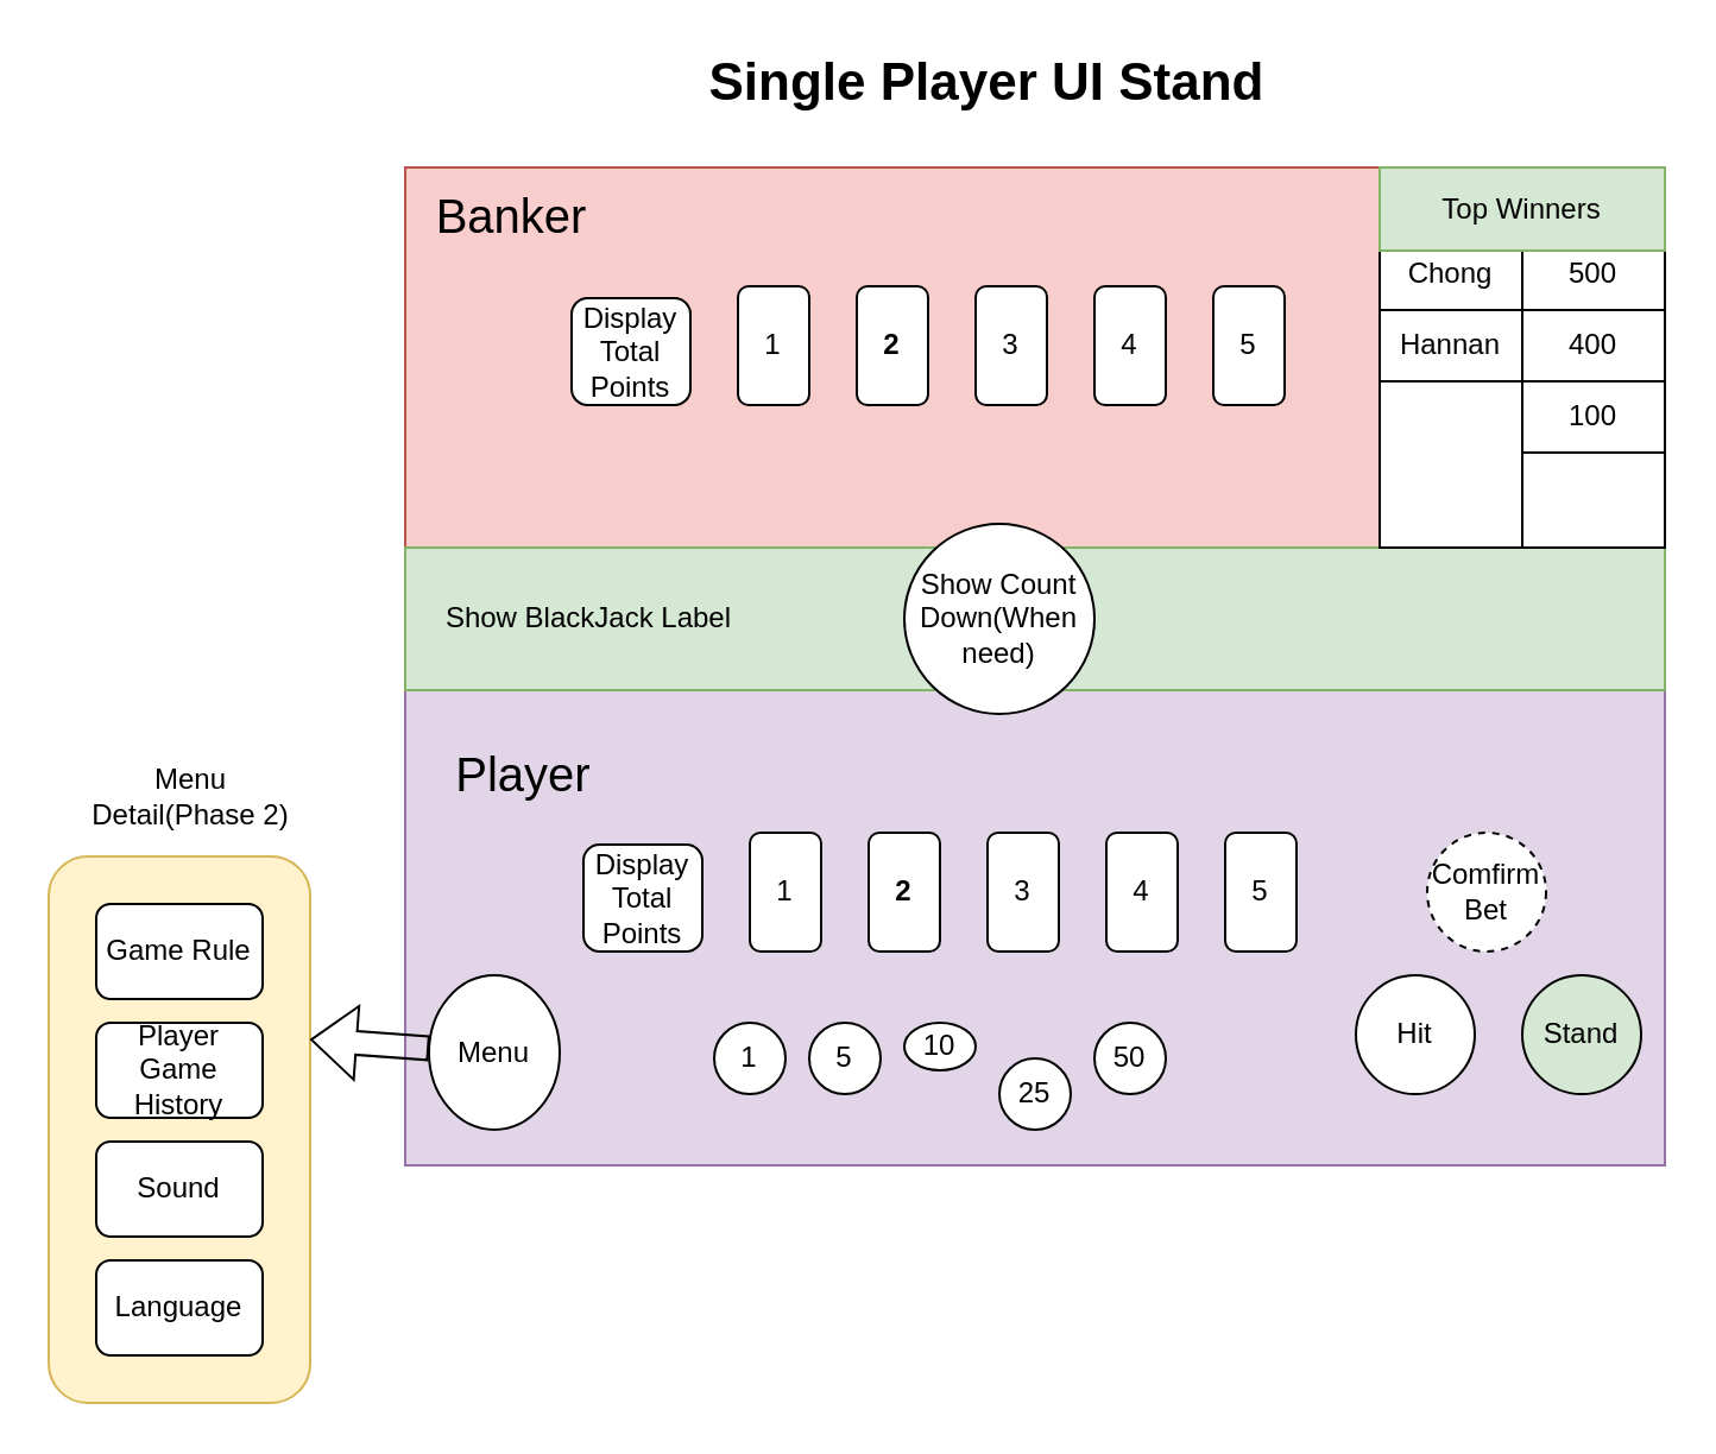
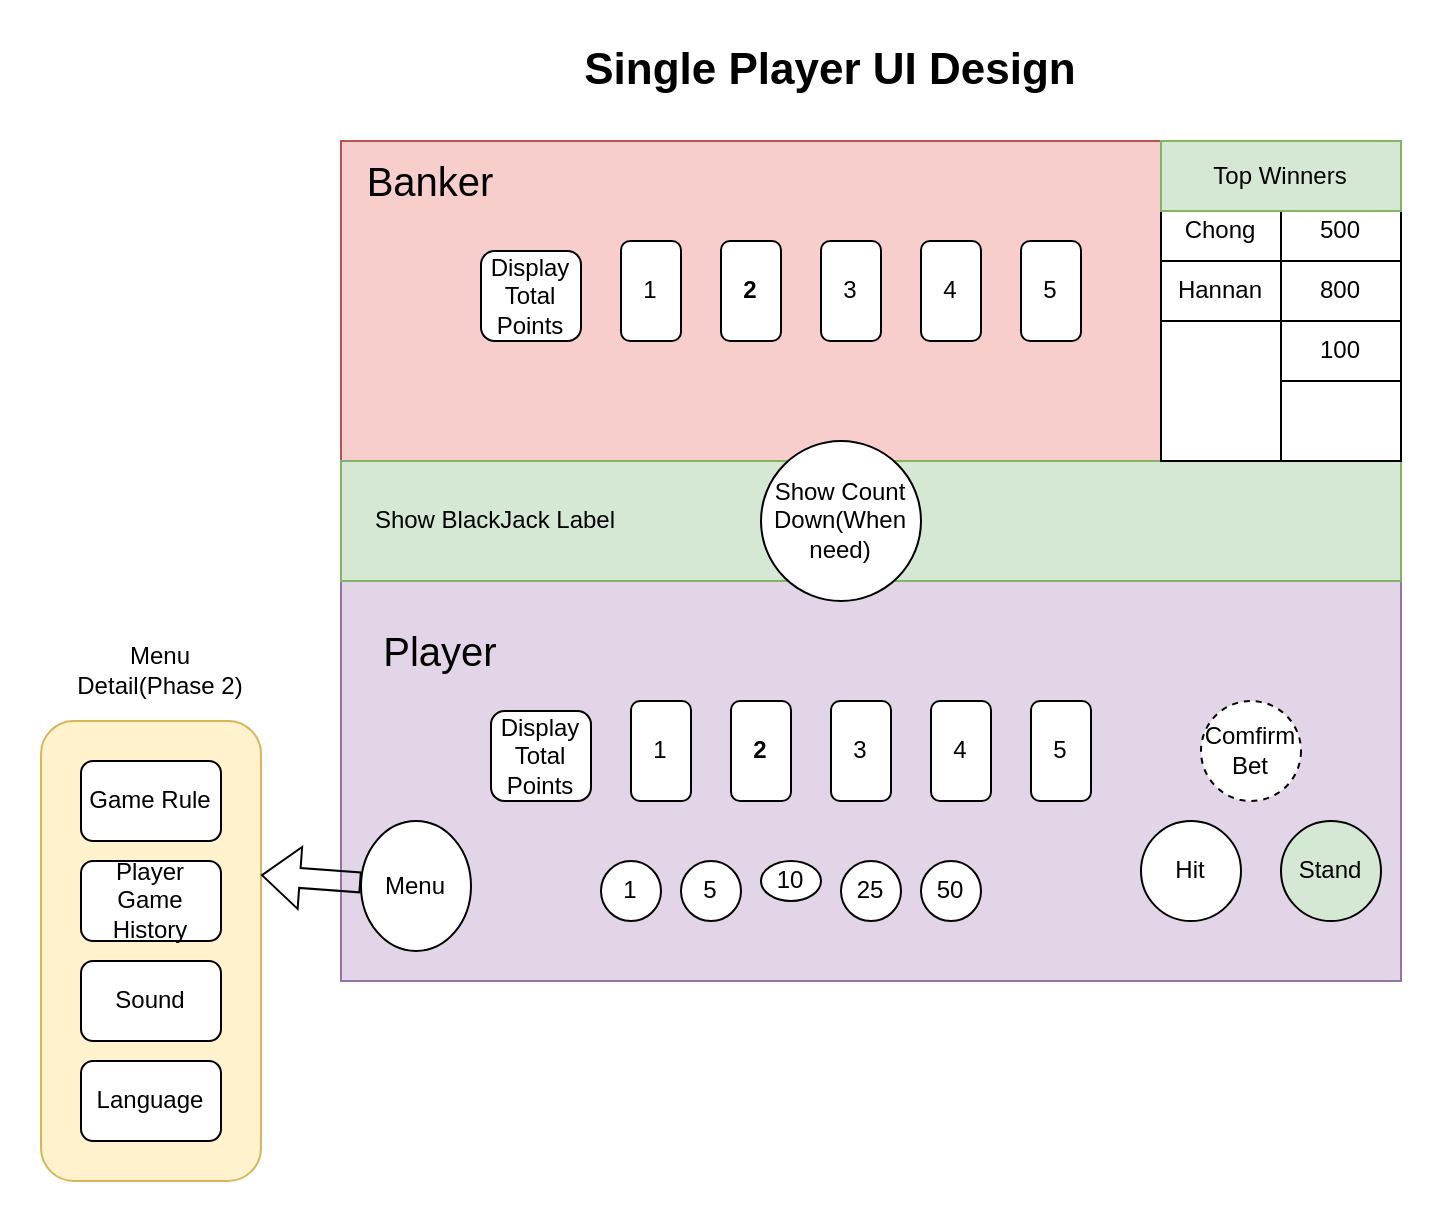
  <mxCell id="0" />
  <mxCell id="1" parent="0" />
  <mxCell id="2" value="" style="rounded=0;whiteSpace=wrap;html=1;fillColor=#e1d5e7;strokeColor=#9673a6;" vertex="1" parent="1"><mxGeometry x="170" y="290" width="530" height="200" as="geometry" /></mxCell>
  <mxCell id="3" value="" style="rounded=1;whiteSpace=wrap;html=1;fillColor=#fff2cc;strokeColor=#d6b656;" vertex="1" parent="1"><mxGeometry x="20" y="360" width="110" height="230" as="geometry" /></mxCell>
  <mxCell id="4" value="" style="rounded=0;whiteSpace=wrap;html=1;fillColor=#f8cecc;strokeColor=#b85450;" vertex="1" parent="1"><mxGeometry x="170" y="70" width="530" height="160" as="geometry" /></mxCell>
  <mxCell id="5" value="" style="rounded=0;whiteSpace=wrap;html=1;fillColor=#d5e8d4;strokeColor=#82b366;" vertex="1" parent="1"><mxGeometry x="170" y="230" width="530" height="60" as="geometry" /></mxCell>
  <mxCell id="6" value="1" style="rounded=1;whiteSpace=wrap;html=1;" vertex="1" parent="1"><mxGeometry x="310" y="120" width="30" height="50" as="geometry" /></mxCell>
  <mxCell id="7" value="Banker" style="text;html=1;strokeColor=none;fillColor=none;align=center;verticalAlign=middle;whiteSpace=wrap;rounded=0;fontSize=20;" vertex="1" parent="1"><mxGeometry x="185" y="75" width="60" height="30" as="geometry" /></mxCell>
  <mxCell id="8" value="Player" style="text;html=1;strokeColor=none;fillColor=none;align=center;verticalAlign=middle;whiteSpace=wrap;rounded=0;fontSize=20;" vertex="1" parent="1"><mxGeometry x="190" y="310" width="60" height="30" as="geometry" /></mxCell>
  <mxCell id="9" value="1" style="ellipse;whiteSpace=wrap;html=1;aspect=fixed;" vertex="1" parent="1"><mxGeometry x="300" y="430" width="30" height="30" as="geometry" /></mxCell>
  <mxCell id="10" value="5" style="ellipse;whiteSpace=wrap;html=1;aspect=fixed;" vertex="1" parent="1"><mxGeometry x="340" y="430" width="30" height="30" as="geometry" /></mxCell>
  <mxCell id="11" value="10" style="ellipse;whiteSpace=wrap;html=1;aspect=fixed;" vertex="1" parent="1"><mxGeometry x="380" y="430" width="30" height="20" as="geometry" /></mxCell>
- <mxCell id="12" value="25" style="ellipse;whiteSpace=wrap;html=1;aspect=fixed;" vertex="1" parent="1"><mxGeometry x="420" y="445" width="30" height="30" as="geometry" /></mxCell>
+ <mxCell id="12" value="25" style="ellipse;whiteSpace=wrap;html=1;aspect=fixed;" vertex="1" parent="1"><mxGeometry x="420" y="430" width="30" height="30" as="geometry" /></mxCell>
  <mxCell id="13" value="50" style="ellipse;whiteSpace=wrap;html=1;aspect=fixed;" vertex="1" parent="1"><mxGeometry x="460" y="430" width="30" height="30" as="geometry" /></mxCell>
  <mxCell id="14" value="Hit" style="ellipse;whiteSpace=wrap;html=1;aspect=fixed;" vertex="1" parent="1"><mxGeometry x="570" y="410" width="50" height="50" as="geometry" /></mxCell>
  <mxCell id="15" value="Stand" style="ellipse;whiteSpace=wrap;html=1;aspect=fixed;fillColor=#d5e8d4;" vertex="1" parent="1"><mxGeometry x="640" y="410" width="50" height="50" as="geometry" /></mxCell>
  <mxCell id="16" value="Comfirm&lt;br&gt;Bet" style="ellipse;whiteSpace=wrap;html=1;aspect=fixed;dashed=1;" vertex="1" parent="1"><mxGeometry x="600" y="350" width="50" height="50" as="geometry" /></mxCell>
  <mxCell id="17" value="3" style="rounded=1;whiteSpace=wrap;html=1;" vertex="1" parent="1"><mxGeometry x="410" y="120" width="30" height="50" as="geometry" /></mxCell>
  <mxCell id="18" value="2" style="rounded=1;whiteSpace=wrap;html=1;fontStyle=1" vertex="1" parent="1"><mxGeometry x="360" y="120" width="30" height="50" as="geometry" /></mxCell>
  <mxCell id="19" value="4" style="rounded=1;whiteSpace=wrap;html=1;" vertex="1" parent="1"><mxGeometry x="460" y="120" width="30" height="50" as="geometry" /></mxCell>
  <mxCell id="20" value="5" style="rounded=1;whiteSpace=wrap;html=1;" vertex="1" parent="1"><mxGeometry x="510" y="120" width="30" height="50" as="geometry" /></mxCell>
  <mxCell id="21" value="" style="rounded=0;whiteSpace=wrap;html=1;" vertex="1" parent="1"><mxGeometry x="580" y="70" width="120" height="160" as="geometry" /></mxCell>
  <mxCell id="22" value="" style="rounded=0;whiteSpace=wrap;html=1;" vertex="1" parent="1"><mxGeometry x="580" y="70" width="60" height="160" as="geometry" /></mxCell>
  <mxCell id="23" value="Chong" style="rounded=0;whiteSpace=wrap;html=1;" vertex="1" parent="1"><mxGeometry x="580" y="100" width="60" height="30" as="geometry" /></mxCell>
  <mxCell id="24" value="500" style="rounded=0;whiteSpace=wrap;html=1;" vertex="1" parent="1"><mxGeometry x="640" y="100" width="60" height="30" as="geometry" /></mxCell>
  <mxCell id="25" value="Top Winners" style="rounded=0;whiteSpace=wrap;html=1;fillColor=#d5e8d4;strokeColor=#82b366;" vertex="1" parent="1"><mxGeometry x="580" y="70" width="120" height="35" as="geometry" /></mxCell>
  <mxCell id="26" value="Hannan" style="rounded=0;whiteSpace=wrap;html=1;" vertex="1" parent="1"><mxGeometry x="580" y="130" width="60" height="30" as="geometry" /></mxCell>
- <mxCell id="27" value="400" style="rounded=0;whiteSpace=wrap;html=1;" vertex="1" parent="1"><mxGeometry x="640" y="130" width="60" height="30" as="geometry" /></mxCell>
+ <mxCell id="27" value="800" style="rounded=0;whiteSpace=wrap;html=1;" vertex="1" parent="1"><mxGeometry x="640" y="130" width="60" height="30" as="geometry" /></mxCell>
  <mxCell id="28" value="100" style="rounded=0;whiteSpace=wrap;html=1;" vertex="1" parent="1"><mxGeometry x="640" y="160" width="60" height="30" as="geometry" /></mxCell>
  <mxCell id="29" value="Display Total&lt;br&gt;Points" style="rounded=1;whiteSpace=wrap;html=1;" vertex="1" parent="1"><mxGeometry x="240" y="125" width="50" height="45" as="geometry" /></mxCell>
  <mxCell id="30" value="1" style="rounded=1;whiteSpace=wrap;html=1;" vertex="1" parent="1"><mxGeometry x="315" y="350" width="30" height="50" as="geometry" /></mxCell>
  <mxCell id="31" value="3" style="rounded=1;whiteSpace=wrap;html=1;" vertex="1" parent="1"><mxGeometry x="415" y="350" width="30" height="50" as="geometry" /></mxCell>
  <mxCell id="32" value="2" style="rounded=1;whiteSpace=wrap;html=1;fontStyle=1" vertex="1" parent="1"><mxGeometry x="365" y="350" width="30" height="50" as="geometry" /></mxCell>
  <mxCell id="33" value="4" style="rounded=1;whiteSpace=wrap;html=1;" vertex="1" parent="1"><mxGeometry x="465" y="350" width="30" height="50" as="geometry" /></mxCell>
  <mxCell id="34" value="5" style="rounded=1;whiteSpace=wrap;html=1;" vertex="1" parent="1"><mxGeometry x="515" y="350" width="30" height="50" as="geometry" /></mxCell>
  <mxCell id="35" value="Display Total&lt;br&gt;Points" style="rounded=1;whiteSpace=wrap;html=1;" vertex="1" parent="1"><mxGeometry x="245" y="355" width="50" height="45" as="geometry" /></mxCell>
  <mxCell id="36" value="Show Count Down(When need)" style="ellipse;whiteSpace=wrap;html=1;aspect=fixed;" vertex="1" parent="1"><mxGeometry x="380" y="220" width="80" height="80" as="geometry" /></mxCell>
  <mxCell id="37" value="Show BlackJack Label" style="text;html=1;strokeColor=none;fillColor=none;align=center;verticalAlign=middle;whiteSpace=wrap;rounded=0;" vertex="1" parent="1"><mxGeometry x="185" y="245" width="125" height="30" as="geometry" /></mxCell>
  <mxCell id="38" value="Menu" style="ellipse;whiteSpace=wrap;html=1;aspect=fixed;" vertex="1" parent="1"><mxGeometry x="180" y="410" width="55" height="65" as="geometry" /></mxCell>
  <mxCell id="39" value="Game Rule" style="rounded=1;whiteSpace=wrap;html=1;" vertex="1" parent="1"><mxGeometry x="40" y="380" width="70" height="40" as="geometry" /></mxCell>
  <mxCell id="40" value="Player Game&lt;br&gt;History" style="rounded=1;whiteSpace=wrap;html=1;" vertex="1" parent="1"><mxGeometry x="40" y="430" width="70" height="40" as="geometry" /></mxCell>
  <mxCell id="41" value="Sound" style="rounded=1;whiteSpace=wrap;html=1;" vertex="1" parent="1"><mxGeometry x="40" y="480" width="70" height="40" as="geometry" /></mxCell>
  <mxCell id="42" value="Language" style="rounded=1;whiteSpace=wrap;html=1;" vertex="1" parent="1"><mxGeometry x="40" y="530" width="70" height="40" as="geometry" /></mxCell>
  <mxCell id="43" value="Menu Detail(Phase 2)" style="text;html=1;strokeColor=none;fillColor=none;align=center;verticalAlign=middle;whiteSpace=wrap;rounded=0;" vertex="1" parent="1"><mxGeometry x="30" y="320" width="100" height="30" as="geometry" /></mxCell>
  <mxCell id="44" value="" style="shape=flexArrow;endArrow=classic;html=1;rounded=0;entryX=1;entryY=0.335;entryDx=0;entryDy=0;entryPerimeter=0;" edge="1" parent="1" source="38" target="3"><mxGeometry width="50" height="50" relative="1" as="geometry"><mxPoint x="290" y="590" as="sourcePoint" /><mxPoint x="340" y="540" as="targetPoint" /></mxGeometry></mxCell>
- <mxCell id="45" value="Single Player UI Stand" style="text;html=1;strokeColor=none;fillColor=none;align=center;verticalAlign=middle;whiteSpace=wrap;rounded=0;fontStyle=1;fontSize=22;" vertex="1" parent="1"><mxGeometry x="290" y="20" width="250" height="30" as="geometry" /></mxCell>
+ <mxCell id="45" value="Single Player UI Design" style="text;html=1;strokeColor=none;fillColor=none;align=center;verticalAlign=middle;whiteSpace=wrap;rounded=0;fontStyle=1;fontSize=22;" vertex="1" parent="1"><mxGeometry x="290" y="20" width="250" height="30" as="geometry" /></mxCell>
